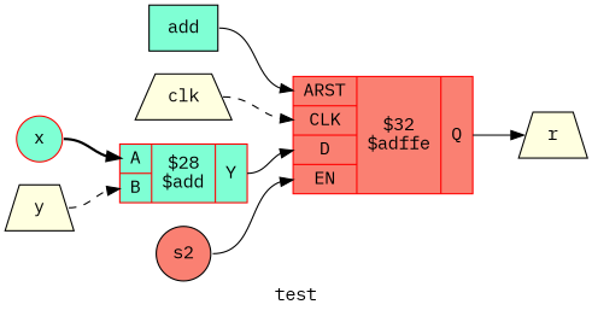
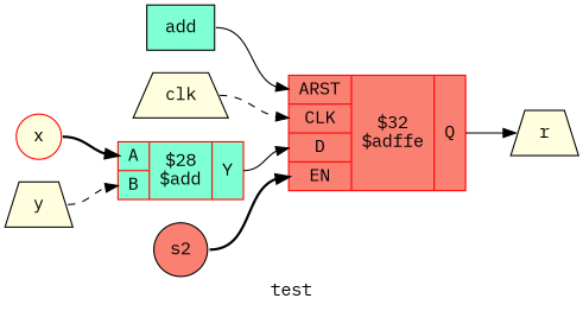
  digraph {
    fontname="IBM Plex Mono"
    label=test
    rankdir=LR
    remincross=true
    node [color=black fillcolor=lightyellow fontcolor=black fontname="IBM Plex Mono" shape=trapezium style=filled]
    edge [color=black fontname="IBM Plex Mono" style=solid tailport=e]
    n1 [label=clk]
    n2 [color=red fillcolor=salmon label="{{<p12> ARST|<p13> CLK|<p14> D|<p15> EN}|$32\n$adffe|{<p16> Q}}" shape=record fontcolor=""]
    n3 [label=r]
    n4 [fillcolor=aquamarine label=add shape=box]
    n5 [fillcolor=salmon label=s2 shape=circle]
-   n6 [color=red fillcolor=aquamarine label=x shape=circle]
+   n6 [color=red label=x shape=circle]
    n7 [color=red fillcolor=aquamarine label="{{<p8> A|<p9> B}|$28\n$add|{<p10> Y}}" shape=record fontcolor=""]
    n8 [label=y]
    n1 -> n2 [headport="p13:w" style=dashed]
    n2 -> n3 [headport=w tailport="p16:e"]
    n4 -> n2 [headport="p12:w"]
-   n5 -> n2 [headport="p15:w"]
+   n5 -> n2 [headport="p15:w" style=bold]
    n6 -> n7 [headport="p8:w" style=bold]
    n7 -> n2 [headport="p14:w" tailport="p10:e"]
    n8 -> n7 [headport="p9:w" style=dashed]
  }
